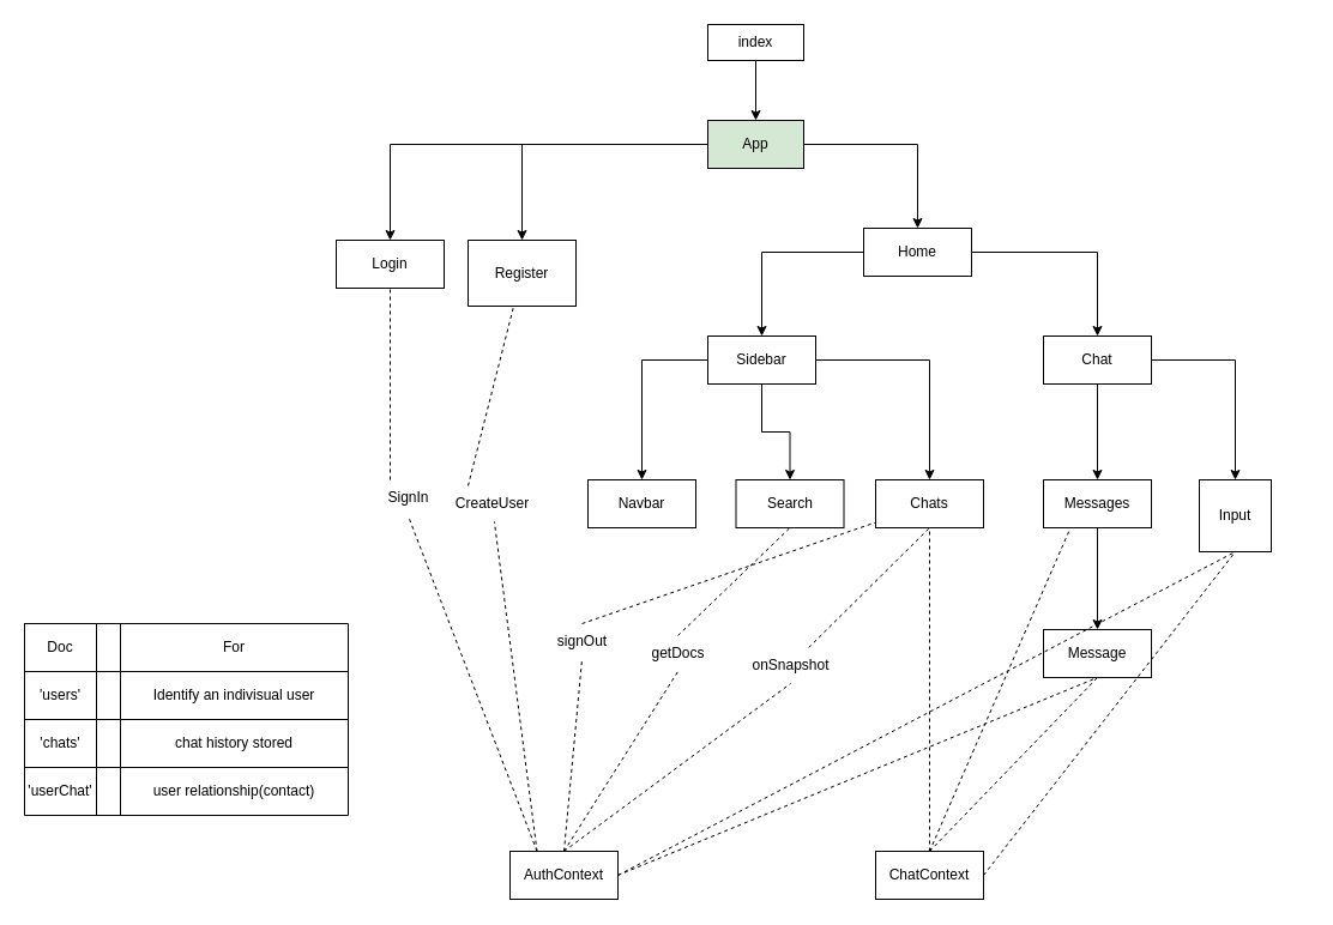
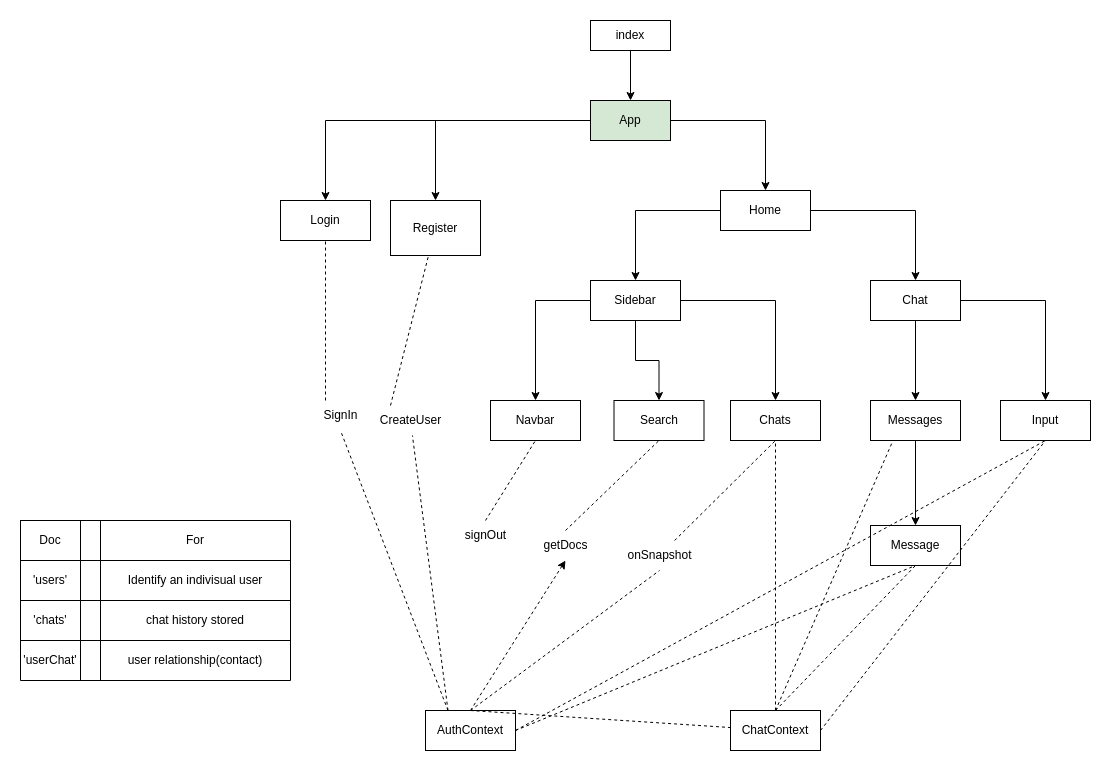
  <mxCell id="0" />
  <mxCell id="1" parent="0" />
  <mxCell id="2" style="edgeStyle=orthogonalEdgeStyle;rounded=0;orthogonalLoop=1;jettySize=auto;html=1;entryX=0.5;entryY=0;entryDx=0;entryDy=0;" edge="1" parent="1" source="3" target="7"><mxGeometry relative="1" as="geometry" /></mxCell>
  <mxCell id="3" value="index" style="rounded=0;whiteSpace=wrap;html=1;" vertex="1" parent="1"><mxGeometry x="590" y="20" width="80" height="30" as="geometry" /></mxCell>
  <mxCell id="4" style="edgeStyle=orthogonalEdgeStyle;rounded=0;orthogonalLoop=1;jettySize=auto;html=1;entryX=0.5;entryY=0;entryDx=0;entryDy=0;" edge="1" parent="1" source="7" target="24"><mxGeometry relative="1" as="geometry" /></mxCell>
  <mxCell id="5" style="edgeStyle=orthogonalEdgeStyle;rounded=0;orthogonalLoop=1;jettySize=auto;html=1;entryX=0.5;entryY=0;entryDx=0;entryDy=0;" edge="1" parent="1" source="7" target="25"><mxGeometry relative="1" as="geometry" /></mxCell>
  <mxCell id="6" style="edgeStyle=orthogonalEdgeStyle;rounded=0;orthogonalLoop=1;jettySize=auto;html=1;entryX=0.5;entryY=0;entryDx=0;entryDy=0;" edge="1" parent="1" source="7" target="26"><mxGeometry relative="1" as="geometry" /></mxCell>
  <mxCell id="7" value="App" style="rounded=0;whiteSpace=wrap;html=1;fillColor=#d5e8d4;" vertex="1" parent="1"><mxGeometry x="590" y="100" width="80" height="40" as="geometry" /></mxCell>
- <mxCell id="8" value="Input" style="rounded=0;whiteSpace=wrap;html=1;" vertex="1" parent="1"><mxGeometry x="1000" y="400" width="60" height="60" as="geometry" /></mxCell>
+ <mxCell id="8" value="Input" style="rounded=0;whiteSpace=wrap;html=1;" vertex="1" parent="1"><mxGeometry x="1000" y="400" width="90" height="40" as="geometry" /></mxCell>
  <mxCell id="9" style="edgeStyle=orthogonalEdgeStyle;rounded=0;orthogonalLoop=1;jettySize=auto;html=1;" edge="1" parent="1" source="10" target="27"><mxGeometry relative="1" as="geometry" /></mxCell>
  <mxCell id="10" value="Messages" style="rounded=0;whiteSpace=wrap;html=1;" vertex="1" parent="1"><mxGeometry x="870" y="400" width="90" height="40" as="geometry" /></mxCell>
  <mxCell id="11" value="Chats" style="rounded=0;whiteSpace=wrap;html=1;" vertex="1" parent="1"><mxGeometry x="730" y="400" width="90" height="40" as="geometry" /></mxCell>
  <mxCell id="12" value="Search" style="rounded=0;whiteSpace=wrap;html=1;" vertex="1" parent="1"><mxGeometry x="613.5" y="400" width="90" height="40" as="geometry" /></mxCell>
  <mxCell id="13" value="Navbar" style="rounded=0;whiteSpace=wrap;html=1;" vertex="1" parent="1"><mxGeometry x="490" y="400" width="90" height="40" as="geometry" /></mxCell>
  <mxCell id="14" style="edgeStyle=orthogonalEdgeStyle;rounded=0;orthogonalLoop=1;jettySize=auto;html=1;entryX=0.5;entryY=0;entryDx=0;entryDy=0;" edge="1" parent="1" source="16" target="10"><mxGeometry relative="1" as="geometry" /></mxCell>
  <mxCell id="15" style="edgeStyle=orthogonalEdgeStyle;rounded=0;orthogonalLoop=1;jettySize=auto;html=1;entryX=0.5;entryY=0;entryDx=0;entryDy=0;" edge="1" parent="1" source="16" target="8"><mxGeometry relative="1" as="geometry" /></mxCell>
  <mxCell id="16" value="Chat" style="rounded=0;whiteSpace=wrap;html=1;" vertex="1" parent="1"><mxGeometry x="870" y="280" width="90" height="40" as="geometry" /></mxCell>
  <mxCell id="17" style="edgeStyle=orthogonalEdgeStyle;rounded=0;orthogonalLoop=1;jettySize=auto;html=1;entryX=0.5;entryY=0;entryDx=0;entryDy=0;" edge="1" parent="1" source="20" target="13"><mxGeometry relative="1" as="geometry" /></mxCell>
  <mxCell id="18" style="edgeStyle=orthogonalEdgeStyle;rounded=0;orthogonalLoop=1;jettySize=auto;html=1;entryX=0.5;entryY=0;entryDx=0;entryDy=0;" edge="1" parent="1" source="20" target="12"><mxGeometry relative="1" as="geometry" /></mxCell>
  <mxCell id="19" style="edgeStyle=orthogonalEdgeStyle;rounded=0;orthogonalLoop=1;jettySize=auto;html=1;entryX=0.5;entryY=0;entryDx=0;entryDy=0;" edge="1" parent="1" source="20" target="11"><mxGeometry relative="1" as="geometry" /></mxCell>
  <mxCell id="20" value="Sidebar" style="rounded=0;whiteSpace=wrap;html=1;" vertex="1" parent="1"><mxGeometry x="590" y="280" width="90" height="40" as="geometry" /></mxCell>
  <mxCell id="21" value="AuthContext" style="rounded=0;whiteSpace=wrap;html=1;" vertex="1" parent="1"><mxGeometry x="425" y="710" width="90" height="40" as="geometry" /></mxCell>
  <mxCell id="22" style="edgeStyle=orthogonalEdgeStyle;rounded=0;orthogonalLoop=1;jettySize=auto;html=1;entryX=0.5;entryY=0;entryDx=0;entryDy=0;" edge="1" parent="1" source="24" target="20"><mxGeometry relative="1" as="geometry" /></mxCell>
  <mxCell id="23" style="edgeStyle=orthogonalEdgeStyle;rounded=0;orthogonalLoop=1;jettySize=auto;html=1;entryX=0.5;entryY=0;entryDx=0;entryDy=0;" edge="1" parent="1" source="24" target="16"><mxGeometry relative="1" as="geometry" /></mxCell>
  <mxCell id="24" value="Home" style="rounded=0;whiteSpace=wrap;html=1;" vertex="1" parent="1"><mxGeometry x="720" y="190" width="90" height="40" as="geometry" /></mxCell>
  <mxCell id="25" value="Register" style="rounded=0;whiteSpace=wrap;html=1;" vertex="1" parent="1"><mxGeometry x="390" y="200" width="90" height="55" as="geometry" /></mxCell>
  <mxCell id="26" value="Login" style="rounded=0;whiteSpace=wrap;html=1;" vertex="1" parent="1"><mxGeometry x="280" y="200" width="90" height="40" as="geometry" /></mxCell>
  <mxCell id="27" value="Message" style="rounded=0;whiteSpace=wrap;html=1;" vertex="1" parent="1"><mxGeometry x="870" y="525" width="90" height="40" as="geometry" /></mxCell>
  <mxCell id="28" value="ChatContext" style="rounded=0;whiteSpace=wrap;html=1;" vertex="1" parent="1"><mxGeometry x="730" y="710" width="90" height="40" as="geometry" /></mxCell>
  <mxCell id="29" value="" style="endArrow=none;dashed=1;html=1;rounded=0;exitX=0.25;exitY=0;exitDx=0;exitDy=0;entryX=0.5;entryY=1;entryDx=0;entryDy=0;startArrow=none;" edge="1" parent="1" source="33" target="26"><mxGeometry width="50" height="50" relative="1" as="geometry"><mxPoint x="680" y="300" as="sourcePoint" /><mxPoint x="730" y="250" as="targetPoint" /></mxGeometry></mxCell>
  <mxCell id="30" value="" style="endArrow=none;dashed=1;html=1;rounded=0;exitX=0.25;exitY=0;exitDx=0;exitDy=0;startArrow=none;" edge="1" parent="1" source="35" target="25"><mxGeometry width="50" height="50" relative="1" as="geometry"><mxPoint x="680" y="300" as="sourcePoint" /><mxPoint x="730" y="250" as="targetPoint" /></mxGeometry></mxCell>
  <mxCell id="31" value="" style="endArrow=none;dashed=1;html=1;rounded=0;exitX=0.5;exitY=0;exitDx=0;exitDy=0;entryX=0.5;entryY=1;entryDx=0;entryDy=0;startArrow=none;" edge="1" parent="1" source="40" target="12"><mxGeometry width="50" height="50" relative="1" as="geometry"><mxPoint x="680" y="400" as="sourcePoint" /><mxPoint x="730" y="350" as="targetPoint" /></mxGeometry></mxCell>
- <mxCell id="32" value="" style="endArrow=none;dashed=1;html=1;rounded=0;exitX=0.5;exitY=0;exitDx=0;exitDy=0;startArrow=none;" edge="1" parent="1" source="37" target="11"><mxGeometry width="50" height="50" relative="1" as="geometry"><mxPoint x="385" y="710" as="sourcePoint" /><mxPoint x="485" y="570" as="targetPoint" /></mxGeometry></mxCell>
+ <mxCell id="32" value="" style="endArrow=none;dashed=1;html=1;rounded=0;exitX=0.5;exitY=0;exitDx=0;exitDy=0;entryX=0.5;entryY=1;entryDx=0;entryDy=0;startArrow=none;" edge="1" parent="1" source="37" target="13"><mxGeometry width="50" height="50" relative="1" as="geometry"><mxPoint x="385" y="710" as="sourcePoint" /><mxPoint x="485" y="570" as="targetPoint" /></mxGeometry></mxCell>
  <mxCell id="33" value="SignIn" style="text;html=1;align=center;verticalAlign=middle;resizable=0;points=[];autosize=1;strokeColor=none;fillColor=none;" vertex="1" parent="1"><mxGeometry x="310" y="400" width="60" height="30" as="geometry" /></mxCell>
  <mxCell id="34" value="" style="endArrow=none;dashed=1;html=1;rounded=0;exitX=0.25;exitY=0;exitDx=0;exitDy=0;entryX=0.5;entryY=1;entryDx=0;entryDy=0;" edge="1" parent="1" source="21" target="33"><mxGeometry width="50" height="50" relative="1" as="geometry"><mxPoint x="362.5" y="710" as="sourcePoint" /><mxPoint x="325" y="240" as="targetPoint" /></mxGeometry></mxCell>
  <mxCell id="35" value="CreateUser" style="text;html=1;align=center;verticalAlign=middle;resizable=0;points=[];autosize=1;strokeColor=none;fillColor=none;" vertex="1" parent="1"><mxGeometry x="370" y="405" width="80" height="30" as="geometry" /></mxCell>
  <mxCell id="36" value="" style="endArrow=none;dashed=1;html=1;rounded=0;exitX=0.25;exitY=0;exitDx=0;exitDy=0;" edge="1" parent="1" source="21" target="35"><mxGeometry width="50" height="50" relative="1" as="geometry"><mxPoint x="362.5" y="710" as="sourcePoint" /><mxPoint x="432.041" y="240" as="targetPoint" /></mxGeometry></mxCell>
  <mxCell id="37" value="signOut" style="text;html=1;align=center;verticalAlign=middle;resizable=0;points=[];autosize=1;strokeColor=none;fillColor=none;" vertex="1" parent="1"><mxGeometry x="455" y="520" width="60" height="30" as="geometry" /></mxCell>
- <mxCell id="38" value="" style="endArrow=none;dashed=1;html=1;rounded=0;exitX=0.5;exitY=0;exitDx=0;exitDy=0;entryX=0.5;entryY=1;entryDx=0;entryDy=0;" edge="1" parent="1" source="21" target="37"><mxGeometry width="50" height="50" relative="1" as="geometry"><mxPoint x="385" y="710" as="sourcePoint" /><mxPoint x="535" y="440" as="targetPoint" /></mxGeometry></mxCell>
+ <mxCell id="38" value="" style="endArrow=none;dashed=1;html=1;rounded=0;exitX=0.5;exitY=0;exitDx=0;exitDy=0;" edge="1" parent="1" source="21" target="28"><mxGeometry width="50" height="50" relative="1" as="geometry"><mxPoint x="385" y="710" as="sourcePoint" /><mxPoint x="535" y="440" as="targetPoint" /></mxGeometry></mxCell>
  <mxCell id="39" value="" style="endArrow=none;dashed=1;html=1;rounded=0;entryX=0.5;entryY=1;entryDx=0;entryDy=0;startArrow=none;" edge="1" parent="1" source="42" target="11"><mxGeometry width="50" height="50" relative="1" as="geometry"><mxPoint x="470" y="710" as="sourcePoint" /><mxPoint x="730" y="350" as="targetPoint" /></mxGeometry></mxCell>
  <mxCell id="40" value="getDocs" style="text;html=1;align=center;verticalAlign=middle;resizable=0;points=[];autosize=1;strokeColor=none;fillColor=none;" vertex="1" parent="1"><mxGeometry x="530" y="530" width="70" height="30" as="geometry" /></mxCell>
- <mxCell id="41" value="" style="endArrow=none;dashed=1;html=1;rounded=0;exitX=0.5;exitY=0;exitDx=0;exitDy=0;entryX=0.5;entryY=1;entryDx=0;entryDy=0;" edge="1" parent="1" source="21" target="40"><mxGeometry width="50" height="50" relative="1" as="geometry"><mxPoint x="470" y="710" as="sourcePoint" /><mxPoint x="658.5" y="440" as="targetPoint" /></mxGeometry></mxCell>
+ <mxCell id="41" value="" style="endArrow=classic;dashed=1;html=1;rounded=0;exitX=0.5;exitY=0;exitDx=0;exitDy=0;entryX=0.5;entryY=1;entryDx=0;entryDy=0;" edge="1" parent="1" source="21" target="40"><mxGeometry width="50" height="50" relative="1" as="geometry"><mxPoint x="470" y="710" as="sourcePoint" /><mxPoint x="658.5" y="440" as="targetPoint" /></mxGeometry></mxCell>
  <mxCell id="42" value="onSnapshot" style="text;html=1;align=center;verticalAlign=middle;resizable=0;points=[];autosize=1;strokeColor=none;fillColor=none;" vertex="1" parent="1"><mxGeometry x="614" y="540" width="90" height="30" as="geometry" /></mxCell>
  <mxCell id="43" value="" style="endArrow=none;dashed=1;html=1;rounded=0;entryX=0.5;entryY=1;entryDx=0;entryDy=0;" edge="1" parent="1" target="42"><mxGeometry width="50" height="50" relative="1" as="geometry"><mxPoint x="470" y="710" as="sourcePoint" /><mxPoint x="775" y="440" as="targetPoint" /></mxGeometry></mxCell>
  <mxCell id="44" value="" style="endArrow=none;dashed=1;html=1;rounded=0;exitX=0.5;exitY=0;exitDx=0;exitDy=0;entryX=0.5;entryY=1;entryDx=0;entryDy=0;" edge="1" parent="1" source="28" target="11"><mxGeometry width="50" height="50" relative="1" as="geometry"><mxPoint x="680" y="500" as="sourcePoint" /><mxPoint x="770" y="440" as="targetPoint" /></mxGeometry></mxCell>
  <mxCell id="45" value="" style="endArrow=none;dashed=1;html=1;rounded=0;entryX=0.25;entryY=1;entryDx=0;entryDy=0;exitX=0.5;exitY=0;exitDx=0;exitDy=0;" edge="1" parent="1" source="28" target="10"><mxGeometry width="50" height="50" relative="1" as="geometry"><mxPoint x="680" y="500" as="sourcePoint" /><mxPoint x="730" y="450" as="targetPoint" /></mxGeometry></mxCell>
  <mxCell id="46" value="" style="endArrow=none;dashed=1;html=1;rounded=0;entryX=0.5;entryY=1;entryDx=0;entryDy=0;exitX=0.5;exitY=0;exitDx=0;exitDy=0;" edge="1" parent="1" source="28" target="27"><mxGeometry width="50" height="50" relative="1" as="geometry"><mxPoint x="780" y="700" as="sourcePoint" /><mxPoint x="730" y="450" as="targetPoint" /></mxGeometry></mxCell>
  <mxCell id="47" value="" style="endArrow=none;dashed=1;html=1;rounded=0;exitX=1;exitY=0.5;exitDx=0;exitDy=0;entryX=0.5;entryY=1;entryDx=0;entryDy=0;" edge="1" parent="1" source="21" target="27"><mxGeometry width="50" height="50" relative="1" as="geometry"><mxPoint x="680" y="500" as="sourcePoint" /><mxPoint x="730" y="450" as="targetPoint" /></mxGeometry></mxCell>
  <mxCell id="48" value="" style="endArrow=none;dashed=1;html=1;rounded=0;entryX=0.5;entryY=1;entryDx=0;entryDy=0;exitX=1;exitY=0.5;exitDx=0;exitDy=0;" edge="1" parent="1" source="21" target="8"><mxGeometry width="50" height="50" relative="1" as="geometry"><mxPoint x="680" y="500" as="sourcePoint" /><mxPoint x="730" y="450" as="targetPoint" /></mxGeometry></mxCell>
  <mxCell id="49" value="" style="endArrow=none;dashed=1;html=1;rounded=0;entryX=0.5;entryY=1;entryDx=0;entryDy=0;exitX=1;exitY=0.5;exitDx=0;exitDy=0;" edge="1" parent="1" source="28" target="8"><mxGeometry width="50" height="50" relative="1" as="geometry"><mxPoint x="870" y="710" as="sourcePoint" /><mxPoint x="730" y="450" as="targetPoint" /></mxGeometry></mxCell>
  <mxCell id="50" value="" style="shape=table;html=1;whiteSpace=wrap;startSize=0;container=1;collapsible=0;childLayout=tableLayout;" vertex="1" parent="1"><mxGeometry x="20" y="520" width="270" height="160" as="geometry" /></mxCell>
  <mxCell id="51" value="" style="shape=tableRow;horizontal=0;startSize=0;swimlaneHead=0;swimlaneBody=0;top=0;left=0;bottom=0;right=0;collapsible=0;dropTarget=0;fillColor=none;points=[[0,0.5],[1,0.5]];portConstraint=eastwest;" vertex="1" parent="50"><mxGeometry width="270" height="40" as="geometry" /></mxCell>
  <mxCell id="52" value="Doc" style="shape=partialRectangle;html=1;whiteSpace=wrap;connectable=0;fillColor=none;top=0;left=0;bottom=0;right=0;overflow=hidden;" vertex="1" parent="51"><mxGeometry width="60" height="40" as="geometry"><mxRectangle width="60" height="40" as="alternateBounds" /></mxGeometry></mxCell>
  <mxCell id="53" value="" style="shape=partialRectangle;html=1;whiteSpace=wrap;connectable=0;fillColor=none;top=0;left=0;bottom=0;right=0;overflow=hidden;" vertex="1" parent="51"><mxGeometry x="60" width="20" height="40" as="geometry"><mxRectangle width="20" height="40" as="alternateBounds" /></mxGeometry></mxCell>
  <mxCell id="54" value="For" style="shape=partialRectangle;html=1;whiteSpace=wrap;connectable=0;fillColor=none;top=0;left=0;bottom=0;right=0;overflow=hidden;" vertex="1" parent="51"><mxGeometry x="80" width="190" height="40" as="geometry"><mxRectangle width="190" height="40" as="alternateBounds" /></mxGeometry></mxCell>
  <mxCell id="55" value="" style="shape=tableRow;horizontal=0;startSize=0;swimlaneHead=0;swimlaneBody=0;top=0;left=0;bottom=0;right=0;collapsible=0;dropTarget=0;fillColor=none;points=[[0,0.5],[1,0.5]];portConstraint=eastwest;" vertex="1" parent="50"><mxGeometry y="40" width="270" height="40" as="geometry" /></mxCell>
  <mxCell id="56" value="'users'" style="shape=partialRectangle;html=1;whiteSpace=wrap;connectable=0;fillColor=none;top=0;left=0;bottom=0;right=0;overflow=hidden;" vertex="1" parent="55"><mxGeometry width="60" height="40" as="geometry"><mxRectangle width="60" height="40" as="alternateBounds" /></mxGeometry></mxCell>
  <mxCell id="57" value="" style="shape=partialRectangle;html=1;whiteSpace=wrap;connectable=0;fillColor=none;top=0;left=0;bottom=0;right=0;overflow=hidden;" vertex="1" parent="55"><mxGeometry x="60" width="20" height="40" as="geometry"><mxRectangle width="20" height="40" as="alternateBounds" /></mxGeometry></mxCell>
  <mxCell id="58" value="Identify an indivisual user" style="shape=partialRectangle;html=1;whiteSpace=wrap;connectable=0;fillColor=none;top=0;left=0;bottom=0;right=0;overflow=hidden;" vertex="1" parent="55"><mxGeometry x="80" width="190" height="40" as="geometry"><mxRectangle width="190" height="40" as="alternateBounds" /></mxGeometry></mxCell>
  <mxCell id="59" value="" style="shape=tableRow;horizontal=0;startSize=0;swimlaneHead=0;swimlaneBody=0;top=0;left=0;bottom=0;right=0;collapsible=0;dropTarget=0;fillColor=none;points=[[0,0.5],[1,0.5]];portConstraint=eastwest;" vertex="1" parent="50"><mxGeometry y="80" width="270" height="40" as="geometry" /></mxCell>
  <mxCell id="60" value="'chats'" style="shape=partialRectangle;html=1;whiteSpace=wrap;connectable=0;fillColor=none;top=0;left=0;bottom=0;right=0;overflow=hidden;" vertex="1" parent="59"><mxGeometry width="60" height="40" as="geometry"><mxRectangle width="60" height="40" as="alternateBounds" /></mxGeometry></mxCell>
  <mxCell id="61" value="" style="shape=partialRectangle;html=1;whiteSpace=wrap;connectable=0;fillColor=none;top=0;left=0;bottom=0;right=0;overflow=hidden;" vertex="1" parent="59"><mxGeometry x="60" width="20" height="40" as="geometry"><mxRectangle width="20" height="40" as="alternateBounds" /></mxGeometry></mxCell>
  <mxCell id="62" value="chat history stored" style="shape=partialRectangle;html=1;whiteSpace=wrap;connectable=0;fillColor=none;top=0;left=0;bottom=0;right=0;overflow=hidden;pointerEvents=1;" vertex="1" parent="59"><mxGeometry x="80" width="190" height="40" as="geometry"><mxRectangle width="190" height="40" as="alternateBounds" /></mxGeometry></mxCell>
  <mxCell id="63" value="" style="shape=tableRow;horizontal=0;startSize=0;swimlaneHead=0;swimlaneBody=0;top=0;left=0;bottom=0;right=0;collapsible=0;dropTarget=0;fillColor=none;points=[[0,0.5],[1,0.5]];portConstraint=eastwest;" vertex="1" parent="50"><mxGeometry y="120" width="270" height="40" as="geometry" /></mxCell>
  <mxCell id="64" value="'userChat'" style="shape=partialRectangle;html=1;whiteSpace=wrap;connectable=0;fillColor=none;top=0;left=0;bottom=0;right=0;overflow=hidden;" vertex="1" parent="63"><mxGeometry width="60" height="40" as="geometry"><mxRectangle width="60" height="40" as="alternateBounds" /></mxGeometry></mxCell>
  <mxCell id="65" value="" style="shape=partialRectangle;html=1;whiteSpace=wrap;connectable=0;fillColor=none;top=0;left=0;bottom=0;right=0;overflow=hidden;" vertex="1" parent="63"><mxGeometry x="60" width="20" height="40" as="geometry"><mxRectangle width="20" height="40" as="alternateBounds" /></mxGeometry></mxCell>
  <mxCell id="66" value="user relationship(contact)" style="shape=partialRectangle;html=1;whiteSpace=wrap;connectable=0;fillColor=none;top=0;left=0;bottom=0;right=0;overflow=hidden;" vertex="1" parent="63"><mxGeometry x="80" width="190" height="40" as="geometry"><mxRectangle width="190" height="40" as="alternateBounds" /></mxGeometry></mxCell>
